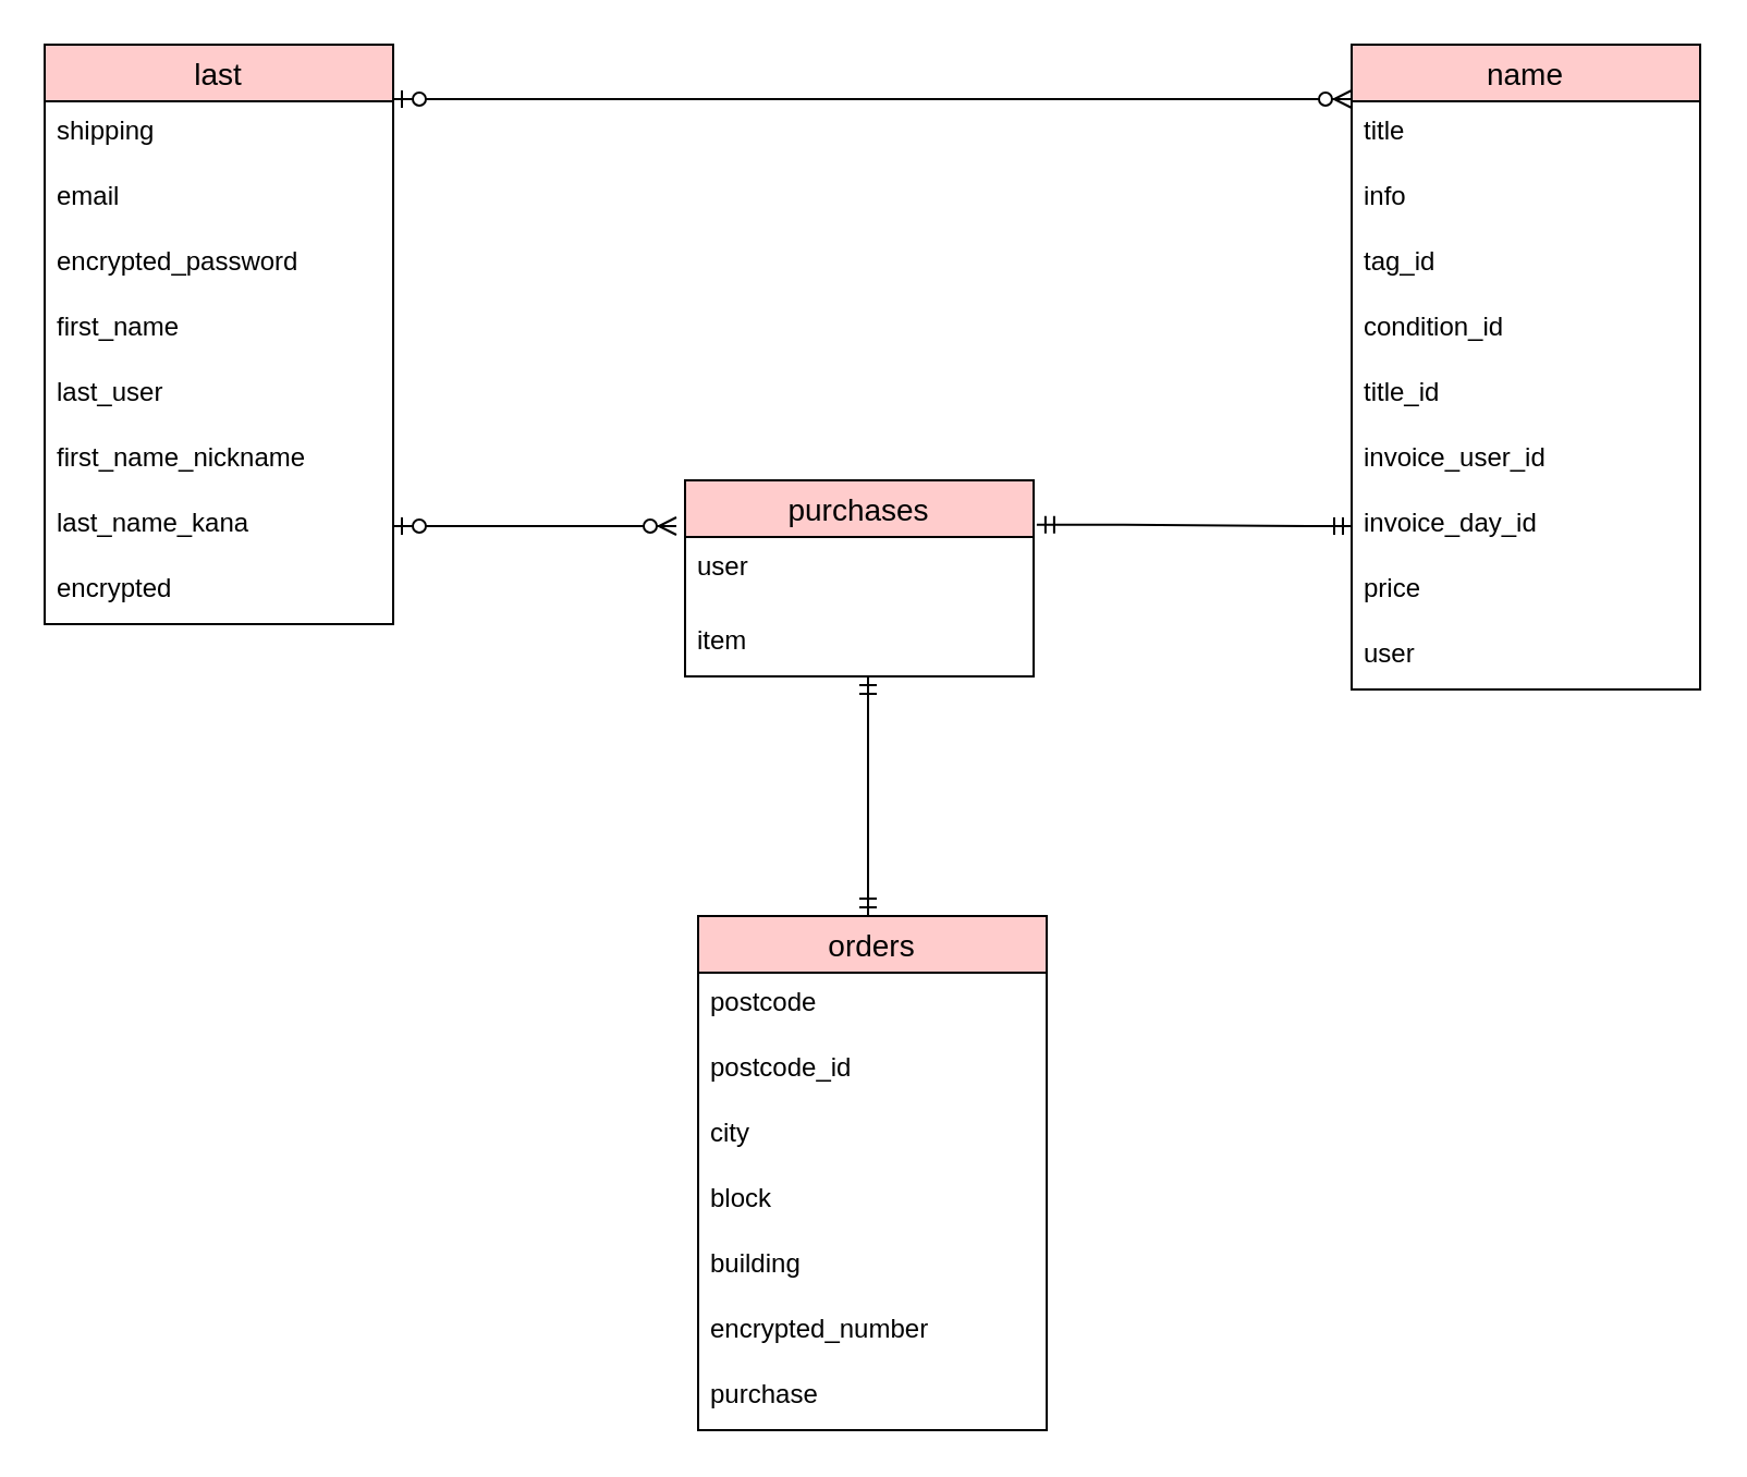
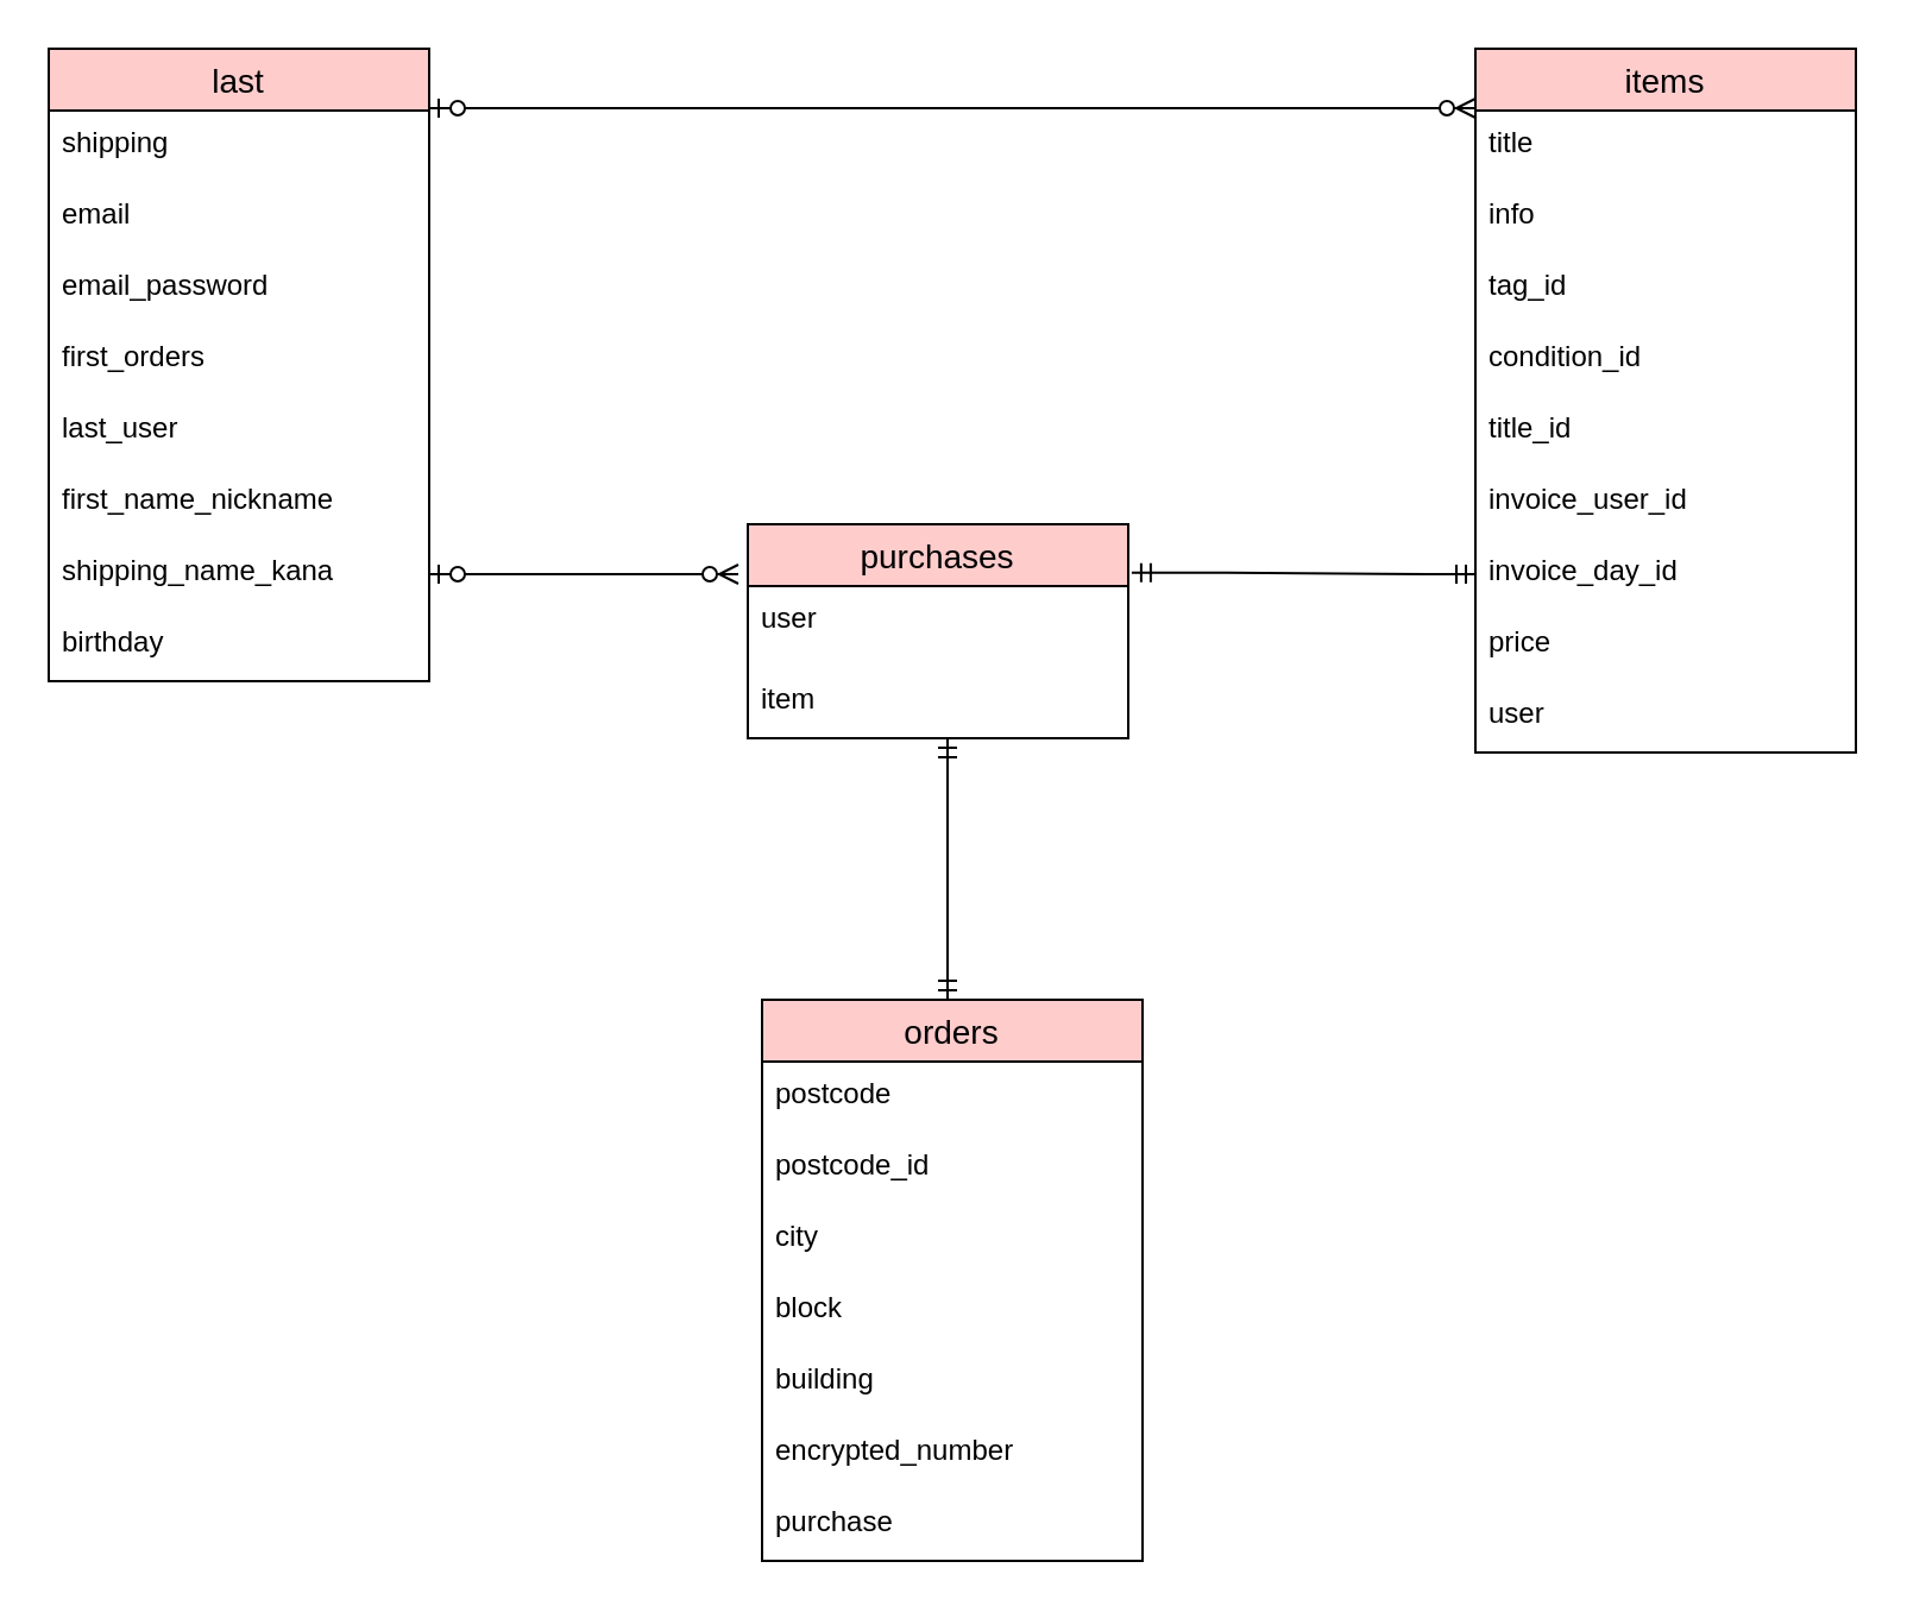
  <mxCell id="0" />
  <mxCell id="1" parent="0" />
  <mxCell id="2" value="last" style="swimlane;fontStyle=0;childLayout=stackLayout;horizontal=1;startSize=26;horizontalStack=0;resizeParent=1;resizeParentMax=0;resizeLast=0;collapsible=1;marginBottom=0;align=center;fontSize=14;fillColor=#FFCCCC;rounded=0;" parent="1" vertex="1"><mxGeometry x="20" y="20" width="160" height="266" as="geometry" /></mxCell>
  <mxCell id="3" value="shipping" style="text;strokeColor=none;fillColor=none;spacingLeft=4;spacingRight=4;overflow=hidden;rotatable=0;points=[[0,0.5],[1,0.5]];portConstraint=eastwest;fontSize=12;rounded=0;" parent="2" vertex="1"><mxGeometry y="26" width="160" height="30" as="geometry" /></mxCell>
  <mxCell id="4" value="email" style="text;strokeColor=none;fillColor=none;spacingLeft=4;spacingRight=4;overflow=hidden;rotatable=0;points=[[0,0.5],[1,0.5]];portConstraint=eastwest;fontSize=12;rounded=0;" parent="2" vertex="1"><mxGeometry y="56" width="160" height="30" as="geometry" /></mxCell>
- <mxCell id="5" value="encrypted_password" style="text;strokeColor=none;fillColor=none;spacingLeft=4;spacingRight=4;overflow=hidden;rotatable=0;points=[[0,0.5],[1,0.5]];portConstraint=eastwest;fontSize=12;rounded=0;" parent="2" vertex="1"><mxGeometry y="86" width="160" height="30" as="geometry" /></mxCell>
- <mxCell id="6" value="first_name" style="text;strokeColor=none;fillColor=none;spacingLeft=4;spacingRight=4;overflow=hidden;rotatable=0;points=[[0,0.5],[1,0.5]];portConstraint=eastwest;fontSize=12;rounded=0;" parent="2" vertex="1"><mxGeometry y="116" width="160" height="30" as="geometry" /></mxCell>
+ <mxCell id="5" value="email_password" style="text;strokeColor=none;fillColor=none;spacingLeft=4;spacingRight=4;overflow=hidden;rotatable=0;points=[[0,0.5],[1,0.5]];portConstraint=eastwest;fontSize=12;rounded=0;" parent="2" vertex="1"><mxGeometry y="86" width="160" height="30" as="geometry" /></mxCell>
+ <mxCell id="6" value="first_orders" style="text;strokeColor=none;fillColor=none;spacingLeft=4;spacingRight=4;overflow=hidden;rotatable=0;points=[[0,0.5],[1,0.5]];portConstraint=eastwest;fontSize=12;rounded=0;" parent="2" vertex="1"><mxGeometry y="116" width="160" height="30" as="geometry" /></mxCell>
  <mxCell id="7" value="last_user" style="text;strokeColor=none;fillColor=none;spacingLeft=4;spacingRight=4;overflow=hidden;rotatable=0;points=[[0,0.5],[1,0.5]];portConstraint=eastwest;fontSize=12;rounded=0;" parent="2" vertex="1"><mxGeometry y="146" width="160" height="30" as="geometry" /></mxCell>
  <mxCell id="8" value="first_name_nickname" style="text;strokeColor=none;fillColor=none;spacingLeft=4;spacingRight=4;overflow=hidden;rotatable=0;points=[[0,0.5],[1,0.5]];portConstraint=eastwest;fontSize=12;rounded=0;" parent="2" vertex="1"><mxGeometry y="176" width="160" height="30" as="geometry" /></mxCell>
- <mxCell id="9" value="last_name_kana" style="text;strokeColor=none;fillColor=none;spacingLeft=4;spacingRight=4;overflow=hidden;rotatable=0;points=[[0,0.5],[1,0.5]];portConstraint=eastwest;fontSize=12;rounded=0;" parent="2" vertex="1"><mxGeometry y="206" width="160" height="30" as="geometry" /></mxCell>
- <mxCell id="10" value="encrypted" style="text;strokeColor=none;fillColor=none;spacingLeft=4;spacingRight=4;overflow=hidden;rotatable=0;points=[[0,0.5],[1,0.5]];portConstraint=eastwest;fontSize=12;rounded=0;" parent="2" vertex="1"><mxGeometry y="236" width="160" height="30" as="geometry" /></mxCell>
- <mxCell id="11" value="name" style="swimlane;fontStyle=0;childLayout=stackLayout;horizontal=1;startSize=26;horizontalStack=0;resizeParent=1;resizeParentMax=0;resizeLast=0;collapsible=1;marginBottom=0;align=center;fontSize=14;fillColor=#FFCCCC;rounded=0;" parent="1" vertex="1"><mxGeometry x="620" y="20" width="160" height="296" as="geometry" /></mxCell>
+ <mxCell id="9" value="shipping_name_kana" style="text;strokeColor=none;fillColor=none;spacingLeft=4;spacingRight=4;overflow=hidden;rotatable=0;points=[[0,0.5],[1,0.5]];portConstraint=eastwest;fontSize=12;rounded=0;" parent="2" vertex="1"><mxGeometry y="206" width="160" height="30" as="geometry" /></mxCell>
+ <mxCell id="10" value="birthday" style="text;strokeColor=none;fillColor=none;spacingLeft=4;spacingRight=4;overflow=hidden;rotatable=0;points=[[0,0.5],[1,0.5]];portConstraint=eastwest;fontSize=12;rounded=0;" parent="2" vertex="1"><mxGeometry y="236" width="160" height="30" as="geometry" /></mxCell>
+ <mxCell id="11" value="items" style="swimlane;fontStyle=0;childLayout=stackLayout;horizontal=1;startSize=26;horizontalStack=0;resizeParent=1;resizeParentMax=0;resizeLast=0;collapsible=1;marginBottom=0;align=center;fontSize=14;fillColor=#FFCCCC;rounded=0;" parent="1" vertex="1"><mxGeometry x="620" y="20" width="160" height="296" as="geometry" /></mxCell>
  <mxCell id="12" value="title" style="text;strokeColor=none;fillColor=none;spacingLeft=4;spacingRight=4;overflow=hidden;rotatable=0;points=[[0,0.5],[1,0.5]];portConstraint=eastwest;fontSize=12;rounded=0;" parent="11" vertex="1"><mxGeometry y="26" width="160" height="30" as="geometry" /></mxCell>
  <mxCell id="13" value="info" style="text;strokeColor=none;fillColor=none;spacingLeft=4;spacingRight=4;overflow=hidden;rotatable=0;points=[[0,0.5],[1,0.5]];portConstraint=eastwest;fontSize=12;rounded=0;" parent="11" vertex="1"><mxGeometry y="56" width="160" height="30" as="geometry" /></mxCell>
  <mxCell id="14" value="tag_id" style="text;strokeColor=none;fillColor=none;spacingLeft=4;spacingRight=4;overflow=hidden;rotatable=0;points=[[0,0.5],[1,0.5]];portConstraint=eastwest;fontSize=12;rounded=0;" parent="11" vertex="1"><mxGeometry y="86" width="160" height="30" as="geometry" /></mxCell>
  <mxCell id="15" value="condition_id" style="text;strokeColor=none;fillColor=none;spacingLeft=4;spacingRight=4;overflow=hidden;rotatable=0;points=[[0,0.5],[1,0.5]];portConstraint=eastwest;fontSize=12;rounded=0;" parent="11" vertex="1"><mxGeometry y="116" width="160" height="30" as="geometry" /></mxCell>
  <mxCell id="16" value="title_id" style="text;strokeColor=none;fillColor=none;spacingLeft=4;spacingRight=4;overflow=hidden;rotatable=0;points=[[0,0.5],[1,0.5]];portConstraint=eastwest;fontSize=12;rounded=0;" parent="11" vertex="1"><mxGeometry y="146" width="160" height="30" as="geometry" /></mxCell>
  <mxCell id="17" value="invoice_user_id" style="text;strokeColor=none;fillColor=none;spacingLeft=4;spacingRight=4;overflow=hidden;rotatable=0;points=[[0,0.5],[1,0.5]];portConstraint=eastwest;fontSize=12;rounded=0;" parent="11" vertex="1"><mxGeometry y="176" width="160" height="30" as="geometry" /></mxCell>
  <mxCell id="18" value="invoice_day_id" style="text;strokeColor=none;fillColor=none;spacingLeft=4;spacingRight=4;overflow=hidden;rotatable=0;points=[[0,0.5],[1,0.5]];portConstraint=eastwest;fontSize=12;rounded=0;" parent="11" vertex="1"><mxGeometry y="206" width="160" height="30" as="geometry" /></mxCell>
  <mxCell id="19" value="price" style="text;strokeColor=none;fillColor=none;spacingLeft=4;spacingRight=4;overflow=hidden;rotatable=0;points=[[0,0.5],[1,0.5]];portConstraint=eastwest;fontSize=12;rounded=0;" parent="11" vertex="1"><mxGeometry y="236" width="160" height="30" as="geometry" /></mxCell>
  <mxCell id="20" value="user" style="text;strokeColor=none;fillColor=none;spacingLeft=4;spacingRight=4;overflow=hidden;rotatable=0;points=[[0,0.5],[1,0.5]];portConstraint=eastwest;fontSize=12;rounded=0;" parent="11" vertex="1"><mxGeometry y="266" width="160" height="30" as="geometry" /></mxCell>
  <mxCell id="21" value="purchases" style="swimlane;fontStyle=0;childLayout=stackLayout;horizontal=1;startSize=26;horizontalStack=0;resizeParent=1;resizeParentMax=0;resizeLast=0;collapsible=1;marginBottom=0;align=center;fontSize=14;fillColor=#FFCCCC;rounded=0;" parent="1" vertex="1"><mxGeometry x="314" y="220" width="160" height="90" as="geometry" /></mxCell>
  <mxCell id="22" value="user" style="text;strokeColor=none;fillColor=none;spacingLeft=4;spacingRight=4;overflow=hidden;rotatable=0;points=[[0,0.5],[1,0.5]];portConstraint=eastwest;fontSize=12;rounded=0;" parent="21" vertex="1"><mxGeometry y="26" width="160" height="34" as="geometry" /></mxCell>
  <mxCell id="23" value="item" style="text;strokeColor=none;fillColor=none;spacingLeft=4;spacingRight=4;overflow=hidden;rotatable=0;points=[[0,0.5],[1,0.5]];portConstraint=eastwest;fontSize=12;rounded=0;" parent="21" vertex="1"><mxGeometry y="60" width="160" height="30" as="geometry" /></mxCell>
  <mxCell id="24" value="orders" style="swimlane;fontStyle=0;childLayout=stackLayout;horizontal=1;startSize=26;horizontalStack=0;resizeParent=1;resizeParentMax=0;resizeLast=0;collapsible=1;marginBottom=0;align=center;fontSize=14;fillColor=#FFCCCC;rounded=0;" parent="1" vertex="1"><mxGeometry x="320" y="420" width="160" height="236" as="geometry" /></mxCell>
  <mxCell id="25" value="postcode" style="text;strokeColor=none;fillColor=none;spacingLeft=4;spacingRight=4;overflow=hidden;rotatable=0;points=[[0,0.5],[1,0.5]];portConstraint=eastwest;fontSize=12;rounded=0;" parent="24" vertex="1"><mxGeometry y="26" width="160" height="30" as="geometry" /></mxCell>
  <mxCell id="26" value="postcode_id" style="text;strokeColor=none;fillColor=none;spacingLeft=4;spacingRight=4;overflow=hidden;rotatable=0;points=[[0,0.5],[1,0.5]];portConstraint=eastwest;fontSize=12;rounded=0;" parent="24" vertex="1"><mxGeometry y="56" width="160" height="30" as="geometry" /></mxCell>
  <mxCell id="27" value="city" style="text;strokeColor=none;fillColor=none;spacingLeft=4;spacingRight=4;overflow=hidden;rotatable=0;points=[[0,0.5],[1,0.5]];portConstraint=eastwest;fontSize=12;rounded=0;" parent="24" vertex="1"><mxGeometry y="86" width="160" height="30" as="geometry" /></mxCell>
  <mxCell id="28" value="block" style="text;strokeColor=none;fillColor=none;spacingLeft=4;spacingRight=4;overflow=hidden;rotatable=0;points=[[0,0.5],[1,0.5]];portConstraint=eastwest;fontSize=12;rounded=0;" parent="24" vertex="1"><mxGeometry y="116" width="160" height="30" as="geometry" /></mxCell>
  <mxCell id="29" value="building" style="text;strokeColor=none;fillColor=none;spacingLeft=4;spacingRight=4;overflow=hidden;rotatable=0;points=[[0,0.5],[1,0.5]];portConstraint=eastwest;fontSize=12;rounded=0;" parent="24" vertex="1"><mxGeometry y="146" width="160" height="30" as="geometry" /></mxCell>
  <mxCell id="30" value="encrypted_number" style="text;strokeColor=none;fillColor=none;spacingLeft=4;spacingRight=4;overflow=hidden;rotatable=0;points=[[0,0.5],[1,0.5]];portConstraint=eastwest;fontSize=12;rounded=0;" parent="24" vertex="1"><mxGeometry y="176" width="160" height="30" as="geometry" /></mxCell>
  <mxCell id="31" value="purchase" style="text;strokeColor=none;fillColor=none;spacingLeft=4;spacingRight=4;overflow=hidden;rotatable=0;points=[[0,0.5],[1,0.5]];portConstraint=eastwest;fontSize=12;rounded=0;" parent="24" vertex="1"><mxGeometry y="206" width="160" height="30" as="geometry" /></mxCell>
  <mxCell id="32" value="" style="edgeStyle=entityRelationEdgeStyle;fontSize=12;html=1;endArrow=ERzeroToMany;startArrow=ERzeroToOne;rounded=1;strokeColor=default;exitX=1;exitY=0.5;exitDx=0;exitDy=0;" parent="1" source="9" edge="1"><mxGeometry width="100" height="100" relative="1" as="geometry"><mxPoint x="340" y="470" as="sourcePoint" /><mxPoint x="310" y="241" as="targetPoint" /></mxGeometry></mxCell>
  <mxCell id="33" value="" style="edgeStyle=entityRelationEdgeStyle;fontSize=12;html=1;endArrow=ERzeroToMany;startArrow=ERzeroToOne;rounded=1;strokeColor=default;" parent="1" edge="1"><mxGeometry width="100" height="100" relative="1" as="geometry"><mxPoint x="180" y="45" as="sourcePoint" /><mxPoint x="620" y="45" as="targetPoint" /></mxGeometry></mxCell>
  <mxCell id="34" value="" style="edgeStyle=entityRelationEdgeStyle;fontSize=12;html=1;endArrow=ERmandOne;startArrow=ERmandOne;rounded=1;strokeColor=default;entryX=0;entryY=0.5;entryDx=0;entryDy=0;exitX=1.009;exitY=-0.166;exitDx=0;exitDy=0;exitPerimeter=0;" parent="1" source="22" target="18" edge="1"><mxGeometry width="100" height="100" relative="1" as="geometry"><mxPoint x="480" y="240" as="sourcePoint" /><mxPoint x="440" y="320" as="targetPoint" /></mxGeometry></mxCell>
  <mxCell id="35" value="" style="fontSize=12;html=1;endArrow=ERmandOne;startArrow=ERmandOne;rounded=1;strokeColor=default;horizontal=1;" parent="1" edge="1"><mxGeometry width="100" height="100" relative="1" as="geometry"><mxPoint x="398" y="420" as="sourcePoint" /><mxPoint x="398" y="310" as="targetPoint" /></mxGeometry></mxCell>
